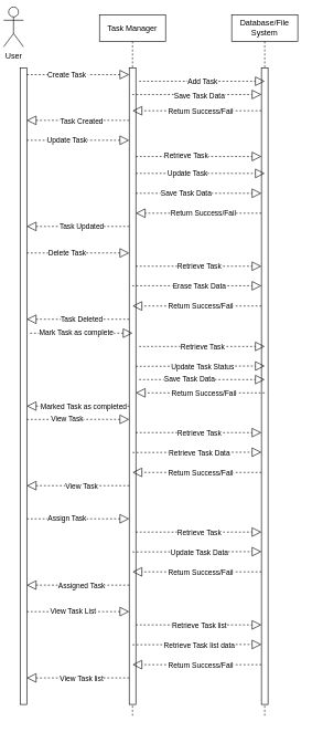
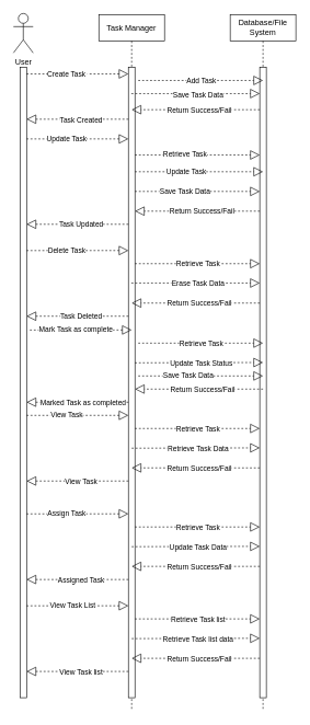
  <mxCell id="0" />
  <mxCell id="1" parent="0" />
  <mxCell id="2" value="Task Manager" style="shape=umlLifeline;perimeter=lifelinePerimeter;whiteSpace=wrap;html=1;container=0;dropTarget=0;collapsible=0;recursiveResize=0;outlineConnect=0;portConstraint=eastwest;newEdgeStyle={&quot;edgeStyle&quot;:&quot;elbowEdgeStyle&quot;,&quot;elbow&quot;:&quot;vertical&quot;,&quot;curved&quot;:0,&quot;rounded&quot;:0};" vertex="1" parent="1"><mxGeometry x="150" y="22" width="100" height="1060" as="geometry" /></mxCell>
  <mxCell id="3" value="" style="html=1;points=[];perimeter=orthogonalPerimeter;outlineConnect=0;targetShapes=umlLifeline;portConstraint=eastwest;newEdgeStyle={&quot;edgeStyle&quot;:&quot;elbowEdgeStyle&quot;,&quot;elbow&quot;:&quot;vertical&quot;,&quot;curved&quot;:0,&quot;rounded&quot;:0};" vertex="1" parent="2"><mxGeometry x="45" y="80" width="10" height="960" as="geometry" /></mxCell>
  <mxCell id="4" value="Database/File System" style="shape=umlLifeline;perimeter=lifelinePerimeter;whiteSpace=wrap;html=1;container=0;dropTarget=0;collapsible=0;recursiveResize=0;outlineConnect=0;portConstraint=eastwest;newEdgeStyle={&quot;edgeStyle&quot;:&quot;elbowEdgeStyle&quot;,&quot;elbow&quot;:&quot;vertical&quot;,&quot;curved&quot;:0,&quot;rounded&quot;:0};" vertex="1" parent="1"><mxGeometry x="350" y="22" width="100" height="1060" as="geometry" /></mxCell>
  <mxCell id="5" value="" style="html=1;points=[];perimeter=orthogonalPerimeter;outlineConnect=0;targetShapes=umlLifeline;portConstraint=eastwest;newEdgeStyle={&quot;edgeStyle&quot;:&quot;elbowEdgeStyle&quot;,&quot;elbow&quot;:&quot;vertical&quot;,&quot;curved&quot;:0,&quot;rounded&quot;:0};" vertex="1" parent="4"><mxGeometry x="45" y="80" width="10" height="960" as="geometry" /></mxCell>
- <mxCell id="6" value="User" style="shape=umlActor;verticalLabelPosition=bottom;verticalAlign=top;html=1;outlineConnect=0;" vertex="1" parent="1"><mxGeometry x="5" y="10" width="30" height="60" as="geometry" /></mxCell>
+ <mxCell id="6" value="User" style="shape=umlActor;verticalLabelPosition=bottom;verticalAlign=top;html=1;outlineConnect=0;" vertex="1" parent="1"><mxGeometry x="20" y="20" width="30" height="60" as="geometry" /></mxCell>
  <mxCell id="7" value="" style="html=1;points=[[0,0,0,0,5],[0,1,0,0,-5],[1,0,0,0,5],[1,1,0,0,-5]];perimeter=orthogonalPerimeter;outlineConnect=0;targetShapes=umlLifeline;portConstraint=eastwest;newEdgeStyle={&quot;curved&quot;:0,&quot;rounded&quot;:0};" vertex="1" parent="1"><mxGeometry x="30" y="102" width="10" height="960" as="geometry" /></mxCell>
  <mxCell id="8" value="" style="endArrow=block;dashed=1;endFill=0;endSize=12;html=1;rounded=0;" edge="1" parent="1"><mxGeometry width="160" relative="1" as="geometry"><mxPoint x="40" y="112" as="sourcePoint" /><mxPoint x="195" y="112" as="targetPoint" /></mxGeometry></mxCell>
  <mxCell id="9" value="Create Task&amp;nbsp;" style="edgeLabel;html=1;align=center;verticalAlign=middle;resizable=0;points=[];" connectable="0" vertex="1" parent="8"><mxGeometry x="-0.212" y="1" relative="1" as="geometry"><mxPoint as="offset" /></mxGeometry></mxCell>
  <mxCell id="10" value="" style="endArrow=block;dashed=1;endFill=0;endSize=12;html=1;rounded=0;" edge="1" parent="1"><mxGeometry width="160" relative="1" as="geometry"><mxPoint x="210" y="122" as="sourcePoint" /><mxPoint x="400" y="122" as="targetPoint" /></mxGeometry></mxCell>
  <mxCell id="11" value="Add Task" style="edgeLabel;html=1;align=center;verticalAlign=middle;resizable=0;points=[];" connectable="0" vertex="1" parent="10"><mxGeometry x="0.084" relative="1" as="geometry"><mxPoint x="-8" as="offset" /></mxGeometry></mxCell>
  <mxCell id="12" value="" style="endArrow=block;dashed=1;endFill=0;endSize=12;html=1;rounded=0;" edge="1" parent="1"><mxGeometry width="160" relative="1" as="geometry"><mxPoint x="205" y="291" as="sourcePoint" /><mxPoint x="395" y="291" as="targetPoint" /></mxGeometry></mxCell>
  <mxCell id="13" value="Save Task Data" style="edgeLabel;html=1;align=center;verticalAlign=middle;resizable=0;points=[];" connectable="0" vertex="1" parent="12"><mxGeometry x="-0.212" y="1" relative="1" as="geometry"><mxPoint as="offset" /></mxGeometry></mxCell>
  <mxCell id="14" value="" style="endArrow=block;dashed=1;endFill=0;endSize=12;html=1;rounded=0;entryX=0.5;entryY=0.647;entryDx=0;entryDy=0;entryPerimeter=0;" edge="1" parent="1"><mxGeometry width="160" relative="1" as="geometry"><mxPoint x="395" y="166.51" as="sourcePoint" /><mxPoint x="200" y="166.5" as="targetPoint" /></mxGeometry></mxCell>
  <mxCell id="15" value="Return Success/Fail" style="edgeLabel;html=1;align=center;verticalAlign=middle;resizable=0;points=[];" connectable="0" vertex="1" parent="14"><mxGeometry x="-0.059" y="2" relative="1" as="geometry"><mxPoint y="-2" as="offset" /></mxGeometry></mxCell>
  <mxCell id="16" value="" style="endArrow=block;dashed=1;endFill=0;endSize=12;html=1;rounded=0;" edge="1" parent="1"><mxGeometry width="160" relative="1" as="geometry"><mxPoint x="195" y="181" as="sourcePoint" /><mxPoint x="40" y="181" as="targetPoint" /></mxGeometry></mxCell>
  <mxCell id="17" value="Task Created" style="edgeLabel;html=1;align=center;verticalAlign=middle;resizable=0;points=[];" connectable="0" vertex="1" parent="16"><mxGeometry x="-0.059" y="2" relative="1" as="geometry"><mxPoint y="-2" as="offset" /></mxGeometry></mxCell>
  <mxCell id="18" value="" style="endArrow=block;dashed=1;endFill=0;endSize=12;html=1;rounded=0;" edge="1" parent="1"><mxGeometry width="160" relative="1" as="geometry"><mxPoint x="199.5" y="142" as="sourcePoint" /><mxPoint x="395" y="142" as="targetPoint" /></mxGeometry></mxCell>
  <mxCell id="19" value="Save Task Data" style="edgeLabel;html=1;align=center;verticalAlign=middle;resizable=0;points=[];" connectable="0" vertex="1" parent="18"><mxGeometry x="-0.212" y="1" relative="1" as="geometry"><mxPoint x="24" y="2" as="offset" /></mxGeometry></mxCell>
  <mxCell id="20" value="" style="endArrow=block;dashed=1;endFill=0;endSize=12;html=1;rounded=0;" edge="1" parent="1"><mxGeometry width="160" relative="1" as="geometry"><mxPoint x="395" y="321" as="sourcePoint" /><mxPoint x="205" y="321" as="targetPoint" /></mxGeometry></mxCell>
  <mxCell id="21" value="Return Success/Fail" style="edgeLabel;html=1;align=center;verticalAlign=middle;resizable=0;points=[];" connectable="0" vertex="1" parent="20"><mxGeometry x="-0.059" y="2" relative="1" as="geometry"><mxPoint y="-2" as="offset" /></mxGeometry></mxCell>
  <mxCell id="22" value="" style="endArrow=block;dashed=1;endFill=0;endSize=12;html=1;rounded=0;" edge="1" parent="1"><mxGeometry width="160" relative="1" as="geometry"><mxPoint x="40" y="211.05" as="sourcePoint" /><mxPoint x="195" y="211" as="targetPoint" /></mxGeometry></mxCell>
  <mxCell id="23" value="Update Task" style="edgeLabel;html=1;align=center;verticalAlign=middle;resizable=0;points=[];" connectable="0" vertex="1" parent="22"><mxGeometry x="-0.212" y="1" relative="1" as="geometry"><mxPoint as="offset" /></mxGeometry></mxCell>
  <mxCell id="24" value="" style="endArrow=block;dashed=1;endFill=0;endSize=12;html=1;rounded=0;" edge="1" parent="1"><mxGeometry width="160" relative="1" as="geometry"><mxPoint x="205" y="235.5" as="sourcePoint" /><mxPoint x="395" y="235.5" as="targetPoint" /></mxGeometry></mxCell>
  <mxCell id="25" value="Retrieve Task" style="edgeLabel;html=1;align=center;verticalAlign=middle;resizable=0;points=[];" connectable="0" vertex="1" parent="24"><mxGeometry x="-0.212" y="1" relative="1" as="geometry"><mxPoint as="offset" /></mxGeometry></mxCell>
  <mxCell id="26" value="" style="endArrow=block;dashed=1;endFill=0;endSize=12;html=1;rounded=0;" edge="1" parent="1"><mxGeometry width="160" relative="1" as="geometry"><mxPoint x="205" y="261" as="sourcePoint" /><mxPoint x="400" y="261" as="targetPoint" /></mxGeometry></mxCell>
  <mxCell id="27" value="Update Task" style="edgeLabel;html=1;align=center;verticalAlign=middle;resizable=0;points=[];" connectable="0" vertex="1" parent="26"><mxGeometry x="-0.212" y="1" relative="1" as="geometry"><mxPoint as="offset" /></mxGeometry></mxCell>
  <mxCell id="28" value="" style="endArrow=block;dashed=1;endFill=0;endSize=12;html=1;rounded=0;" edge="1" parent="1"><mxGeometry width="160" relative="1" as="geometry"><mxPoint x="195" y="341" as="sourcePoint" /><mxPoint x="40" y="341" as="targetPoint" /></mxGeometry></mxCell>
  <mxCell id="29" value="Task Updated" style="edgeLabel;html=1;align=center;verticalAlign=middle;resizable=0;points=[];" connectable="0" vertex="1" parent="28"><mxGeometry x="-0.059" y="2" relative="1" as="geometry"><mxPoint y="-2" as="offset" /></mxGeometry></mxCell>
  <mxCell id="30" value="" style="endArrow=block;dashed=1;endFill=0;endSize=12;html=1;rounded=0;" edge="1" parent="1"><mxGeometry width="160" relative="1" as="geometry"><mxPoint x="40" y="381.05" as="sourcePoint" /><mxPoint x="195" y="381" as="targetPoint" /></mxGeometry></mxCell>
  <mxCell id="31" value="Delete Task" style="edgeLabel;html=1;align=center;verticalAlign=middle;resizable=0;points=[];" connectable="0" vertex="1" parent="30"><mxGeometry x="-0.212" y="1" relative="1" as="geometry"><mxPoint as="offset" /></mxGeometry></mxCell>
  <mxCell id="32" value="" style="endArrow=block;dashed=1;endFill=0;endSize=12;html=1;rounded=0;" edge="1" parent="1"><mxGeometry width="160" relative="1" as="geometry"><mxPoint x="195" y="481" as="sourcePoint" /><mxPoint x="40" y="481" as="targetPoint" /></mxGeometry></mxCell>
  <mxCell id="33" value="Task Deleted" style="edgeLabel;html=1;align=center;verticalAlign=middle;resizable=0;points=[];" connectable="0" vertex="1" parent="32"><mxGeometry x="-0.059" y="2" relative="1" as="geometry"><mxPoint y="-2" as="offset" /></mxGeometry></mxCell>
  <mxCell id="34" value="" style="endArrow=block;dashed=1;endFill=0;endSize=12;html=1;rounded=0;" edge="1" parent="1"><mxGeometry width="160" relative="1" as="geometry"><mxPoint x="205" y="401" as="sourcePoint" /><mxPoint x="395" y="401" as="targetPoint" /></mxGeometry></mxCell>
  <mxCell id="35" value="Retrieve Task" style="edgeLabel;html=1;align=center;verticalAlign=middle;resizable=0;points=[];" connectable="0" vertex="1" parent="34"><mxGeometry x="0.084" relative="1" as="geometry"><mxPoint x="-8" as="offset" /></mxGeometry></mxCell>
  <mxCell id="36" value="" style="endArrow=block;dashed=1;endFill=0;endSize=12;html=1;rounded=0;" edge="1" parent="1"><mxGeometry width="160" relative="1" as="geometry"><mxPoint x="199.5" y="430.5" as="sourcePoint" /><mxPoint x="395" y="430.5" as="targetPoint" /></mxGeometry></mxCell>
  <mxCell id="37" value="Erase Task Data" style="edgeLabel;html=1;align=center;verticalAlign=middle;resizable=0;points=[];" connectable="0" vertex="1" parent="36"><mxGeometry x="-0.212" y="1" relative="1" as="geometry"><mxPoint x="24" y="2" as="offset" /></mxGeometry></mxCell>
  <mxCell id="38" value="" style="endArrow=block;dashed=1;endFill=0;endSize=12;html=1;rounded=0;entryX=0.5;entryY=0.647;entryDx=0;entryDy=0;entryPerimeter=0;" edge="1" parent="1"><mxGeometry width="160" relative="1" as="geometry"><mxPoint x="395" y="461.01" as="sourcePoint" /><mxPoint x="200" y="461" as="targetPoint" /></mxGeometry></mxCell>
  <mxCell id="39" value="Return Success/Fail" style="edgeLabel;html=1;align=center;verticalAlign=middle;resizable=0;points=[];" connectable="0" vertex="1" parent="38"><mxGeometry x="-0.059" y="2" relative="1" as="geometry"><mxPoint y="-2" as="offset" /></mxGeometry></mxCell>
  <mxCell id="40" value="" style="endArrow=block;dashed=1;endFill=0;endSize=12;html=1;rounded=0;" edge="1" parent="1"><mxGeometry width="160" relative="1" as="geometry"><mxPoint x="45" y="502.05" as="sourcePoint" /><mxPoint x="200" y="502" as="targetPoint" /></mxGeometry></mxCell>
  <mxCell id="41" value="Mark Task as complete" style="edgeLabel;html=1;align=center;verticalAlign=middle;resizable=0;points=[];" connectable="0" vertex="1" parent="40"><mxGeometry x="-0.212" y="1" relative="1" as="geometry"><mxPoint x="9" as="offset" /></mxGeometry></mxCell>
  <mxCell id="42" value="" style="endArrow=block;dashed=1;endFill=0;endSize=12;html=1;rounded=0;" edge="1" parent="1"><mxGeometry width="160" relative="1" as="geometry"><mxPoint x="195" y="612" as="sourcePoint" /><mxPoint x="40" y="612" as="targetPoint" /></mxGeometry></mxCell>
  <mxCell id="43" value="Marked Task as completed" style="edgeLabel;html=1;align=center;verticalAlign=middle;resizable=0;points=[];" connectable="0" vertex="1" parent="42"><mxGeometry x="-0.059" y="2" relative="1" as="geometry"><mxPoint x="3" y="-2" as="offset" /></mxGeometry></mxCell>
  <mxCell id="44" value="" style="endArrow=block;dashed=1;endFill=0;endSize=12;html=1;rounded=0;" edge="1" parent="1"><mxGeometry width="160" relative="1" as="geometry"><mxPoint x="210" y="522" as="sourcePoint" /><mxPoint x="400" y="522" as="targetPoint" /></mxGeometry></mxCell>
  <mxCell id="45" value="Retrieve Task" style="edgeLabel;html=1;align=center;verticalAlign=middle;resizable=0;points=[];" connectable="0" vertex="1" parent="44"><mxGeometry x="0.084" relative="1" as="geometry"><mxPoint x="-8" as="offset" /></mxGeometry></mxCell>
  <mxCell id="46" value="" style="endArrow=block;dashed=1;endFill=0;endSize=12;html=1;rounded=0;" edge="1" parent="1"><mxGeometry width="160" relative="1" as="geometry"><mxPoint x="205" y="552" as="sourcePoint" /><mxPoint x="400" y="551.5" as="targetPoint" /></mxGeometry></mxCell>
  <mxCell id="47" value="Update Task Status" style="edgeLabel;html=1;align=center;verticalAlign=middle;resizable=0;points=[];" connectable="0" vertex="1" parent="46"><mxGeometry x="-0.212" y="1" relative="1" as="geometry"><mxPoint x="24" y="2" as="offset" /></mxGeometry></mxCell>
  <mxCell id="48" value="" style="endArrow=block;dashed=1;endFill=0;endSize=12;html=1;rounded=0;entryX=0.5;entryY=0.647;entryDx=0;entryDy=0;entryPerimeter=0;" edge="1" parent="1"><mxGeometry width="160" relative="1" as="geometry"><mxPoint x="400" y="592.01" as="sourcePoint" /><mxPoint x="205" y="592" as="targetPoint" /></mxGeometry></mxCell>
  <mxCell id="49" value="Return Success/Fail" style="edgeLabel;html=1;align=center;verticalAlign=middle;resizable=0;points=[];" connectable="0" vertex="1" parent="48"><mxGeometry x="-0.059" y="2" relative="1" as="geometry"><mxPoint y="-2" as="offset" /></mxGeometry></mxCell>
  <mxCell id="50" value="" style="endArrow=block;dashed=1;endFill=0;endSize=12;html=1;rounded=0;" edge="1" parent="1"><mxGeometry width="160" relative="1" as="geometry"><mxPoint x="210" y="572" as="sourcePoint" /><mxPoint x="400" y="572" as="targetPoint" /></mxGeometry></mxCell>
  <mxCell id="51" value="Save Task Data" style="edgeLabel;html=1;align=center;verticalAlign=middle;resizable=0;points=[];" connectable="0" vertex="1" parent="50"><mxGeometry x="-0.212" y="1" relative="1" as="geometry"><mxPoint as="offset" /></mxGeometry></mxCell>
  <mxCell id="52" value="" style="endArrow=block;dashed=1;endFill=0;endSize=12;html=1;rounded=0;" edge="1" parent="1"><mxGeometry width="160" relative="1" as="geometry"><mxPoint x="40" y="632.05" as="sourcePoint" /><mxPoint x="195" y="632" as="targetPoint" /></mxGeometry></mxCell>
  <mxCell id="53" value="View Task" style="edgeLabel;html=1;align=center;verticalAlign=middle;resizable=0;points=[];" connectable="0" vertex="1" parent="52"><mxGeometry x="-0.212" y="1" relative="1" as="geometry"><mxPoint as="offset" /></mxGeometry></mxCell>
  <mxCell id="54" value="" style="endArrow=block;dashed=1;endFill=0;endSize=12;html=1;rounded=0;" edge="1" parent="1"><mxGeometry width="160" relative="1" as="geometry"><mxPoint x="195" y="732" as="sourcePoint" /><mxPoint x="40" y="732" as="targetPoint" /></mxGeometry></mxCell>
  <mxCell id="55" value="View Task" style="edgeLabel;html=1;align=center;verticalAlign=middle;resizable=0;points=[];" connectable="0" vertex="1" parent="54"><mxGeometry x="-0.059" y="2" relative="1" as="geometry"><mxPoint y="-2" as="offset" /></mxGeometry></mxCell>
  <mxCell id="56" value="" style="endArrow=block;dashed=1;endFill=0;endSize=12;html=1;rounded=0;" edge="1" parent="1"><mxGeometry width="160" relative="1" as="geometry"><mxPoint x="205" y="652" as="sourcePoint" /><mxPoint x="395" y="652" as="targetPoint" /></mxGeometry></mxCell>
  <mxCell id="57" value="Retrieve Task" style="edgeLabel;html=1;align=center;verticalAlign=middle;resizable=0;points=[];" connectable="0" vertex="1" parent="56"><mxGeometry x="0.084" relative="1" as="geometry"><mxPoint x="-8" as="offset" /></mxGeometry></mxCell>
  <mxCell id="58" value="" style="endArrow=block;dashed=1;endFill=0;endSize=12;html=1;rounded=0;" edge="1" parent="1"><mxGeometry width="160" relative="1" as="geometry"><mxPoint x="200" y="682" as="sourcePoint" /><mxPoint x="395" y="681.5" as="targetPoint" /></mxGeometry></mxCell>
  <mxCell id="59" value="Retrieve Task Data" style="edgeLabel;html=1;align=center;verticalAlign=middle;resizable=0;points=[];" connectable="0" vertex="1" parent="58"><mxGeometry x="-0.212" y="1" relative="1" as="geometry"><mxPoint x="24" y="2" as="offset" /></mxGeometry></mxCell>
  <mxCell id="60" value="" style="endArrow=block;dashed=1;endFill=0;endSize=12;html=1;rounded=0;entryX=0.5;entryY=0.647;entryDx=0;entryDy=0;entryPerimeter=0;" edge="1" parent="1"><mxGeometry width="160" relative="1" as="geometry"><mxPoint x="395" y="712.01" as="sourcePoint" /><mxPoint x="200" y="712" as="targetPoint" /></mxGeometry></mxCell>
  <mxCell id="61" value="Return Success/Fail" style="edgeLabel;html=1;align=center;verticalAlign=middle;resizable=0;points=[];" connectable="0" vertex="1" parent="60"><mxGeometry x="-0.059" y="2" relative="1" as="geometry"><mxPoint y="-2" as="offset" /></mxGeometry></mxCell>
  <mxCell id="62" value="" style="endArrow=block;dashed=1;endFill=0;endSize=12;html=1;rounded=0;" edge="1" parent="1"><mxGeometry width="160" relative="1" as="geometry"><mxPoint x="40" y="782.05" as="sourcePoint" /><mxPoint x="195" y="782" as="targetPoint" /></mxGeometry></mxCell>
  <mxCell id="63" value="Assign Task" style="edgeLabel;html=1;align=center;verticalAlign=middle;resizable=0;points=[];" connectable="0" vertex="1" parent="62"><mxGeometry x="-0.212" y="1" relative="1" as="geometry"><mxPoint as="offset" /></mxGeometry></mxCell>
  <mxCell id="64" value="" style="endArrow=block;dashed=1;endFill=0;endSize=12;html=1;rounded=0;" edge="1" parent="1"><mxGeometry width="160" relative="1" as="geometry"><mxPoint x="205" y="802" as="sourcePoint" /><mxPoint x="395" y="802" as="targetPoint" /></mxGeometry></mxCell>
  <mxCell id="65" value="Retrieve Task" style="edgeLabel;html=1;align=center;verticalAlign=middle;resizable=0;points=[];" connectable="0" vertex="1" parent="64"><mxGeometry x="0.084" relative="1" as="geometry"><mxPoint x="-8" as="offset" /></mxGeometry></mxCell>
  <mxCell id="66" value="" style="endArrow=block;dashed=1;endFill=0;endSize=12;html=1;rounded=0;" edge="1" parent="1"><mxGeometry width="160" relative="1" as="geometry"><mxPoint x="200" y="832" as="sourcePoint" /><mxPoint x="395" y="831.5" as="targetPoint" /></mxGeometry></mxCell>
  <mxCell id="67" value="Update Task Data" style="edgeLabel;html=1;align=center;verticalAlign=middle;resizable=0;points=[];" connectable="0" vertex="1" parent="66"><mxGeometry x="-0.212" y="1" relative="1" as="geometry"><mxPoint x="24" y="2" as="offset" /></mxGeometry></mxCell>
  <mxCell id="68" value="" style="endArrow=block;dashed=1;endFill=0;endSize=12;html=1;rounded=0;entryX=0.5;entryY=0.647;entryDx=0;entryDy=0;entryPerimeter=0;" edge="1" parent="1"><mxGeometry width="160" relative="1" as="geometry"><mxPoint x="395" y="862.01" as="sourcePoint" /><mxPoint x="200" y="862" as="targetPoint" /></mxGeometry></mxCell>
  <mxCell id="69" value="Return Success/Fail" style="edgeLabel;html=1;align=center;verticalAlign=middle;resizable=0;points=[];" connectable="0" vertex="1" parent="68"><mxGeometry x="-0.059" y="2" relative="1" as="geometry"><mxPoint y="-2" as="offset" /></mxGeometry></mxCell>
  <mxCell id="70" value="" style="endArrow=block;dashed=1;endFill=0;endSize=12;html=1;rounded=0;" edge="1" parent="1"><mxGeometry width="160" relative="1" as="geometry"><mxPoint x="195" y="882" as="sourcePoint" /><mxPoint x="40" y="882" as="targetPoint" /></mxGeometry></mxCell>
  <mxCell id="71" value="Assigned Task" style="edgeLabel;html=1;align=center;verticalAlign=middle;resizable=0;points=[];" connectable="0" vertex="1" parent="70"><mxGeometry x="-0.059" y="2" relative="1" as="geometry"><mxPoint y="-2" as="offset" /></mxGeometry></mxCell>
  <mxCell id="72" value="" style="endArrow=block;dashed=1;endFill=0;endSize=12;html=1;rounded=0;" edge="1" parent="1"><mxGeometry width="160" relative="1" as="geometry"><mxPoint x="40" y="922.05" as="sourcePoint" /><mxPoint x="195" y="922" as="targetPoint" /></mxGeometry></mxCell>
  <mxCell id="73" value="View Task List" style="edgeLabel;html=1;align=center;verticalAlign=middle;resizable=0;points=[];" connectable="0" vertex="1" parent="72"><mxGeometry x="-0.212" y="1" relative="1" as="geometry"><mxPoint x="9" as="offset" /></mxGeometry></mxCell>
  <mxCell id="74" value="" style="endArrow=block;dashed=1;endFill=0;endSize=12;html=1;rounded=0;" edge="1" parent="1"><mxGeometry width="160" relative="1" as="geometry"><mxPoint x="205" y="942" as="sourcePoint" /><mxPoint x="395" y="942" as="targetPoint" /></mxGeometry></mxCell>
  <mxCell id="75" value="Retrieve Task list" style="edgeLabel;html=1;align=center;verticalAlign=middle;resizable=0;points=[];" connectable="0" vertex="1" parent="74"><mxGeometry x="0.084" relative="1" as="geometry"><mxPoint x="-8" as="offset" /></mxGeometry></mxCell>
  <mxCell id="76" value="" style="endArrow=block;dashed=1;endFill=0;endSize=12;html=1;rounded=0;" edge="1" parent="1"><mxGeometry width="160" relative="1" as="geometry"><mxPoint x="200" y="972" as="sourcePoint" /><mxPoint x="395" y="971.5" as="targetPoint" /></mxGeometry></mxCell>
  <mxCell id="77" value="Retrieve Task list data" style="edgeLabel;html=1;align=center;verticalAlign=middle;resizable=0;points=[];" connectable="0" vertex="1" parent="76"><mxGeometry x="-0.212" y="1" relative="1" as="geometry"><mxPoint x="24" y="2" as="offset" /></mxGeometry></mxCell>
  <mxCell id="78" value="" style="endArrow=block;dashed=1;endFill=0;endSize=12;html=1;rounded=0;entryX=0.5;entryY=0.647;entryDx=0;entryDy=0;entryPerimeter=0;" edge="1" parent="1"><mxGeometry width="160" relative="1" as="geometry"><mxPoint x="395" y="1002.01" as="sourcePoint" /><mxPoint x="200" y="1002" as="targetPoint" /></mxGeometry></mxCell>
  <mxCell id="79" value="Return Success/Fail" style="edgeLabel;html=1;align=center;verticalAlign=middle;resizable=0;points=[];" connectable="0" vertex="1" parent="78"><mxGeometry x="-0.059" y="2" relative="1" as="geometry"><mxPoint y="-2" as="offset" /></mxGeometry></mxCell>
  <mxCell id="80" value="" style="endArrow=block;dashed=1;endFill=0;endSize=12;html=1;rounded=0;" edge="1" parent="1"><mxGeometry width="160" relative="1" as="geometry"><mxPoint x="195" y="1022" as="sourcePoint" /><mxPoint x="40" y="1022" as="targetPoint" /></mxGeometry></mxCell>
  <mxCell id="81" value="View Task list" style="edgeLabel;html=1;align=center;verticalAlign=middle;resizable=0;points=[];" connectable="0" vertex="1" parent="80"><mxGeometry x="-0.059" y="2" relative="1" as="geometry"><mxPoint y="-2" as="offset" /></mxGeometry></mxCell>
